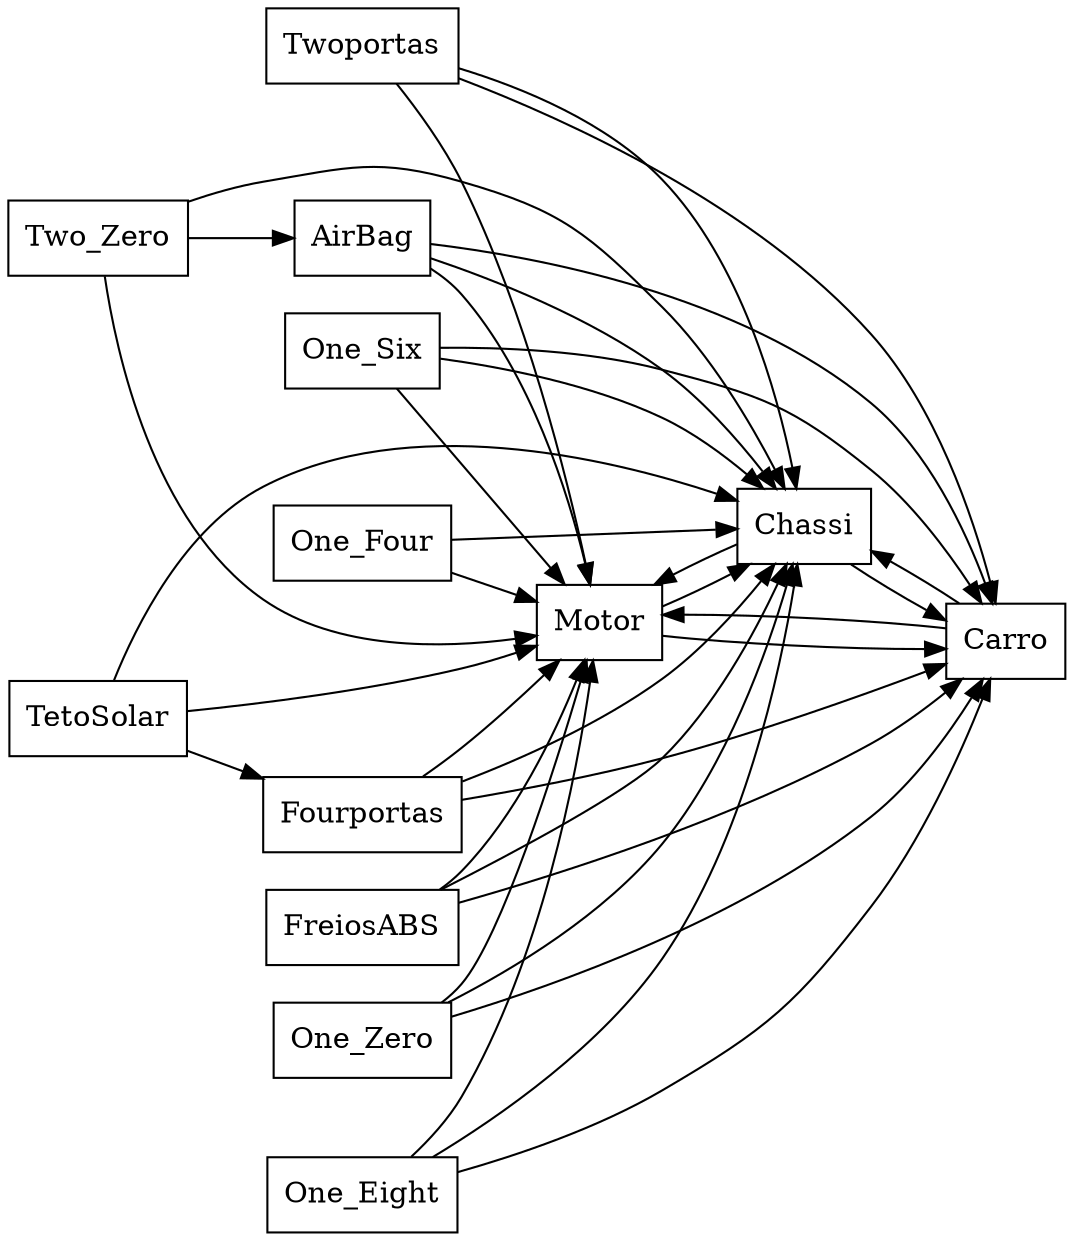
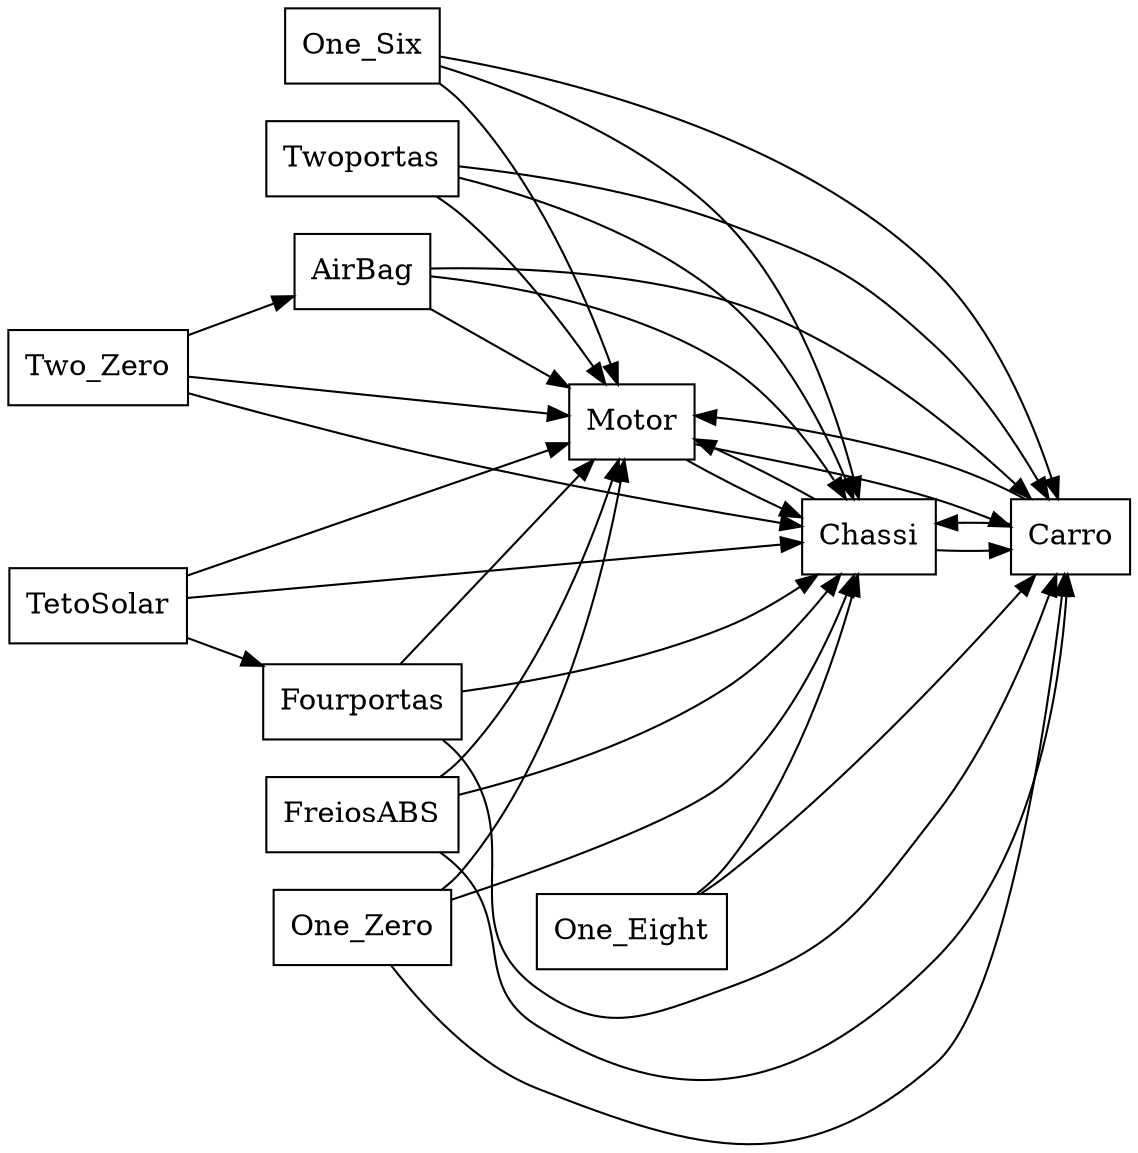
  digraph {
    rankdir=LR
    node [shape=box]
    edge [arrowhead=normal]
    n1 [label=Two_Zero]
    n2 [label=Motor]
    n3 [label=Chassi]
    n4 [label=AirBag]
    n5 [label=Carro]
    n6 [label=One_Six]
    n7 [label=Twoportas]
    n8 [label=FreiosABS]
    n9 [label=One_Zero]
    n10 [label=Fourportas]
    n11 [label=TetoSolar]
-   n12 [label=One_Four]
    n13 [label=One_Eight]
    n1 -> n2
    n1 -> n3
    n1 -> n4
    n2 -> n3
    n2 -> n5
    n3 -> n2
    n3 -> n5
    n4 -> n2
    n4 -> n3
    n4 -> n5
    n5 -> n2
    n5 -> n3
    n6 -> n2
    n6 -> n3
    n6 -> n5
    n7 -> n2
    n7 -> n3
    n7 -> n5
    n8 -> n2
    n8 -> n3
    n8 -> n5
    n9 -> n2
    n9 -> n3
    n9 -> n5
    n10 -> n2
    n10 -> n3
    n10 -> n5
    n11 -> n2
    n11 -> n3
    n11 -> n10
-   n12 -> n2
-   n12 -> n3
-   n13 -> n2
    n13 -> n3
    n13 -> n5
  }
